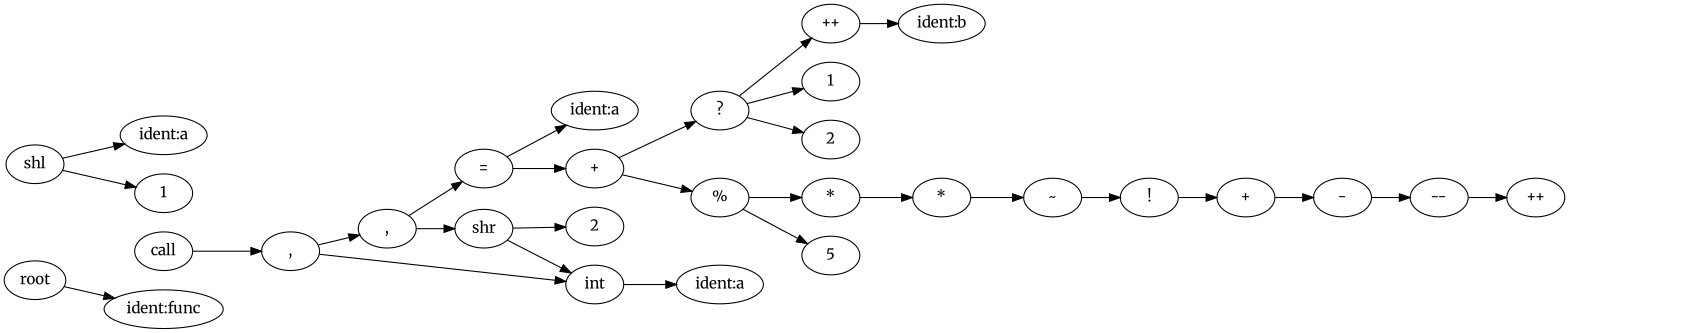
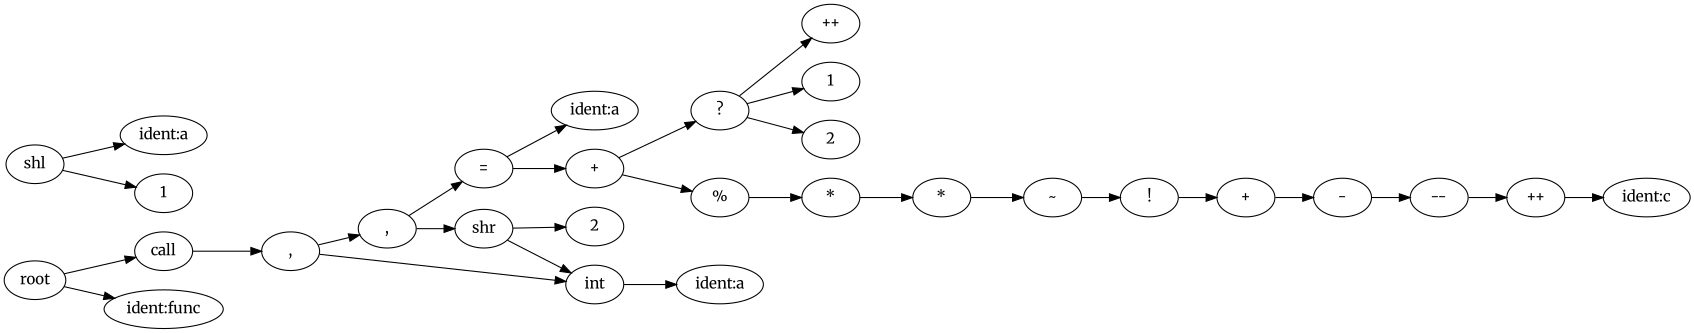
  digraph {
    fontname=Merriweather
    rankdir=LR
    node [fontname=Merriweather]
    edge [fontname=Merriweather]
    n1 [label=root]
    n2 [label=<call>]
    n3 [label=<ident:func>]
    n4 [label=<,>]
    n5 [label=<,>]
    n6 [label=<int>]
    n7 [label=<=>]
    n8 [label=<shr>]
    n9 [label=<ident:a>]
    n10 [label=<ident:a>]
    n11 [label=<+>]
    n12 [label=<2>]
    n13 [label=<?>]
    n14 [label=<%>]
    n15 [label=<shl>]
    n16 [label=<ident:a>]
    n17 [label=<1>]
    n18 [label=<++>]
    n19 [label=<1>]
    n20 [label=<2>]
    n21 [label=<*>]
-   n22 [label=<5>]
-   n23 [label=<ident:b>]
    n24 [label=<*>]
    n25 [label=<~>]
    n26 [label=<!>]
    n27 [label=<+>]
    n28 [label=<->]
    n29 [label=<-->]
    n30 [label=<++>]
+   n31 [label=<ident:c>]
+   n1 -> n2
    n1 -> n3
    n2 -> n4
    n4 -> n5
    n4 -> n6
    n5 -> n7
    n5 -> n8
    n6 -> n9
    n7 -> n10
    n7 -> n11
    n8 -> n6
    n8 -> n12
    n11 -> n13
    n11 -> n14
    n13 -> n18
    n13 -> n19
    n13 -> n20
    n14 -> n21
-   n14 -> n22
    n15 -> n16
    n15 -> n17
-   n18 -> n23
    n21 -> n24
    n24 -> n25
    n25 -> n26
    n26 -> n27
    n27 -> n28
    n28 -> n29
    n29 -> n30
+   n30 -> n31
  }
